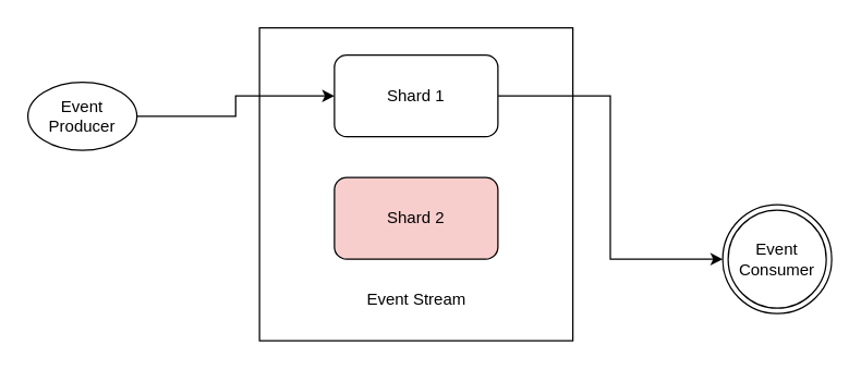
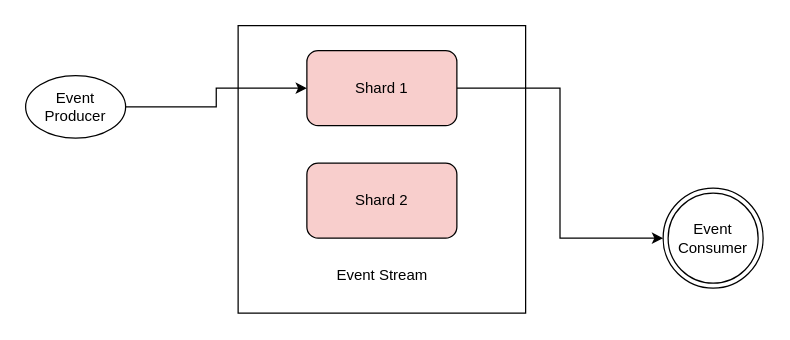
  <mxCell id="0" />
  <mxCell id="1" parent="0" />
  <mxCell id="2" value="" style="whiteSpace=wrap;html=1;aspect=fixed;" vertex="1" parent="1"><mxGeometry x="190" y="20" width="230" height="230" as="geometry" /></mxCell>
  <mxCell id="3" style="edgeStyle=orthogonalEdgeStyle;rounded=0;orthogonalLoop=1;jettySize=auto;html=1;" edge="1" parent="1" source="4" target="7"><mxGeometry relative="1" as="geometry" /></mxCell>
  <mxCell id="4" value="Event&lt;br&gt;Producer" style="ellipse;whiteSpace=wrap;html=1;aspect=fixed;" vertex="1" parent="1"><mxGeometry x="20" y="60" width="80" height="50" as="geometry" /></mxCell>
  <mxCell id="5" value="Event&lt;br&gt;Consumer" style="ellipse;shape=doubleEllipse;whiteSpace=wrap;html=1;aspect=fixed;" vertex="1" parent="1"><mxGeometry x="530" y="150" width="80" height="80" as="geometry" /></mxCell>
  <mxCell id="6" style="edgeStyle=orthogonalEdgeStyle;rounded=0;orthogonalLoop=1;jettySize=auto;html=1;entryX=0;entryY=0.5;entryDx=0;entryDy=0;" edge="1" parent="1" source="7" target="5"><mxGeometry relative="1" as="geometry" /></mxCell>
- <mxCell id="7" value="Shard 1" style="rounded=1;whiteSpace=wrap;html=1;" vertex="1" parent="1"><mxGeometry x="245" y="40" width="120" height="60" as="geometry" /></mxCell>
+ <mxCell id="7" value="Shard 1" style="rounded=1;whiteSpace=wrap;html=1;fillColor=#f8cecc;" vertex="1" parent="1"><mxGeometry x="245" y="40" width="120" height="60" as="geometry" /></mxCell>
  <mxCell id="8" value="Shard 2" style="rounded=1;whiteSpace=wrap;html=1;fillColor=#f8cecc;" vertex="1" parent="1"><mxGeometry x="245" y="130" width="120" height="60" as="geometry" /></mxCell>
  <mxCell id="9" value="Event Stream" style="text;html=1;strokeColor=none;fillColor=none;align=center;verticalAlign=middle;whiteSpace=wrap;rounded=0;" vertex="1" parent="1"><mxGeometry x="257.5" y="210" width="95" height="20" as="geometry" /></mxCell>
